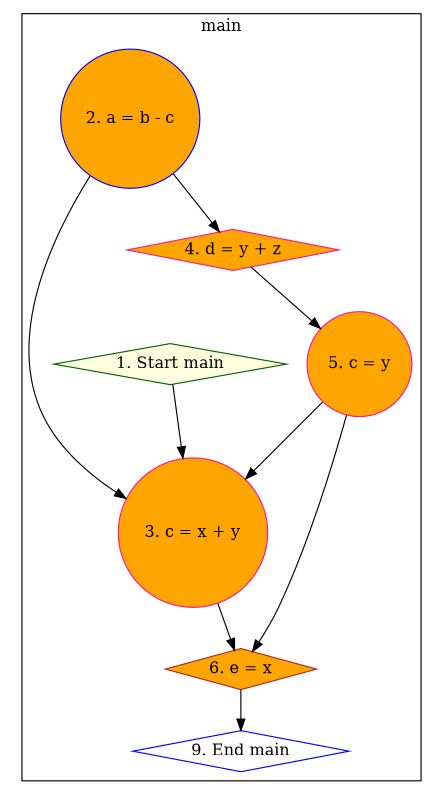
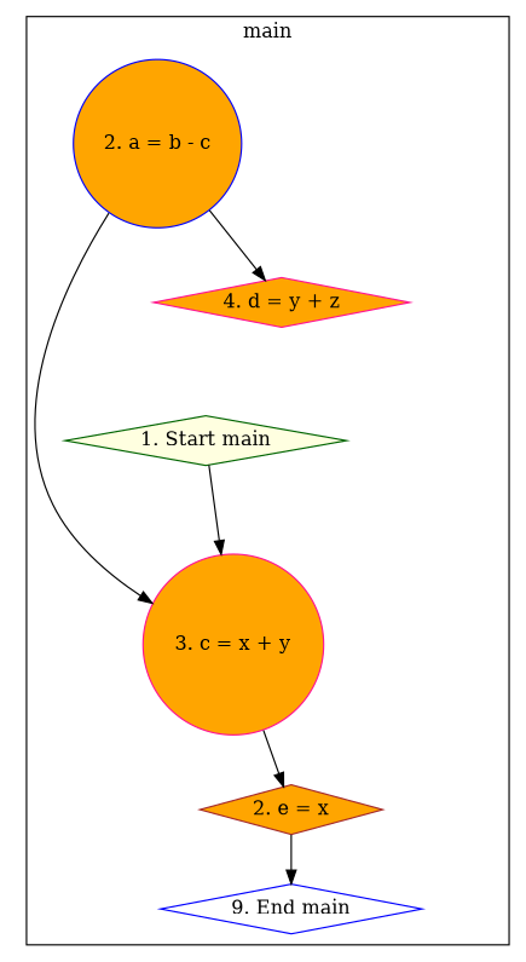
  digraph {
    node [color=deeppink fillcolor=orange shape=diamond style=filled]
    n1 [color=darkgreen fillcolor=lightyellow label="1. Start main"]
    n2 [color=blue label="2. a = b - c" shape=circle]
    n3 [label="3. c = x + y" shape=circle]
    n4 [label="4. d = y + z"]
-   n5 [color=brown label="6. e = x"]
-   n6 [label="5. c = y" shape=circle]
+   n5 [color=brown label="2. e = x"]
    n7 [color=blue fillcolor=white label="9. End main"]
    subgraph cluster_1 {
      label=main
      n1
      n2
      n3
      n4
      n5
-     n6
      n7
    }
    n1 -> n3
    n2 -> n3
    n2 -> n4
    n3 -> n5
-   n4 -> n6
    n5 -> n7
-   n6 -> n3
-   n6 -> n5
  }
